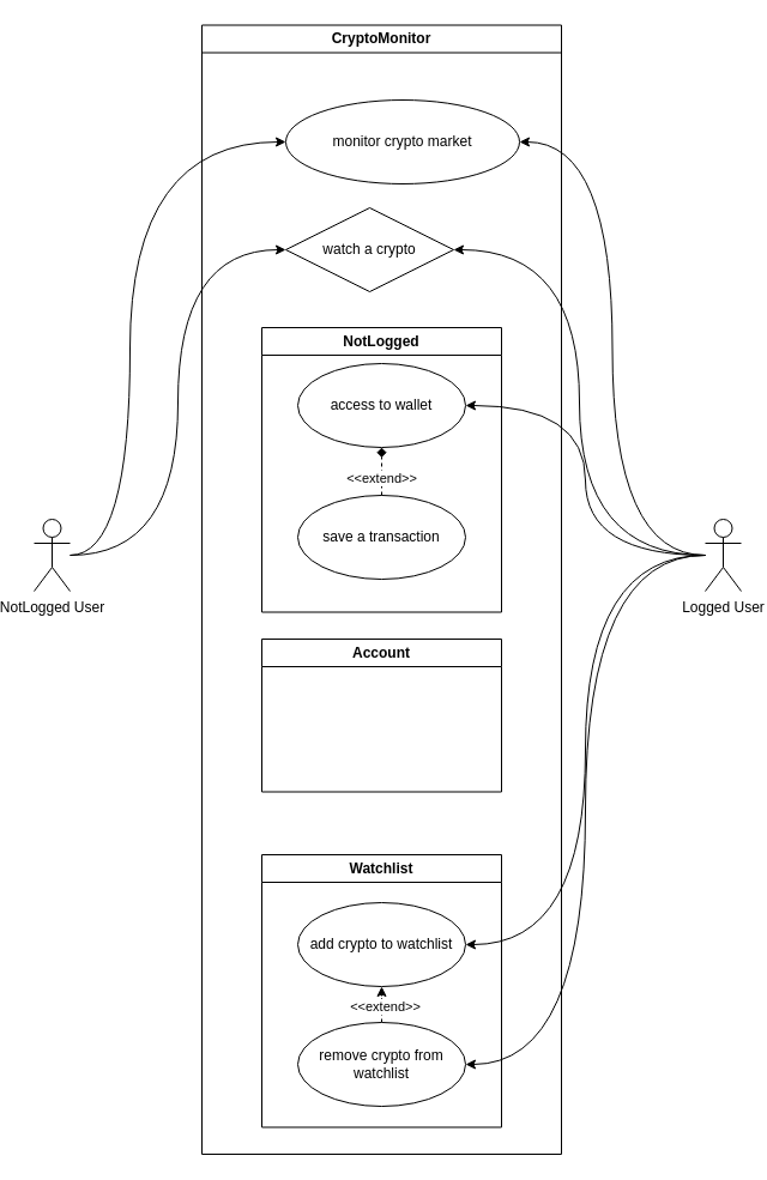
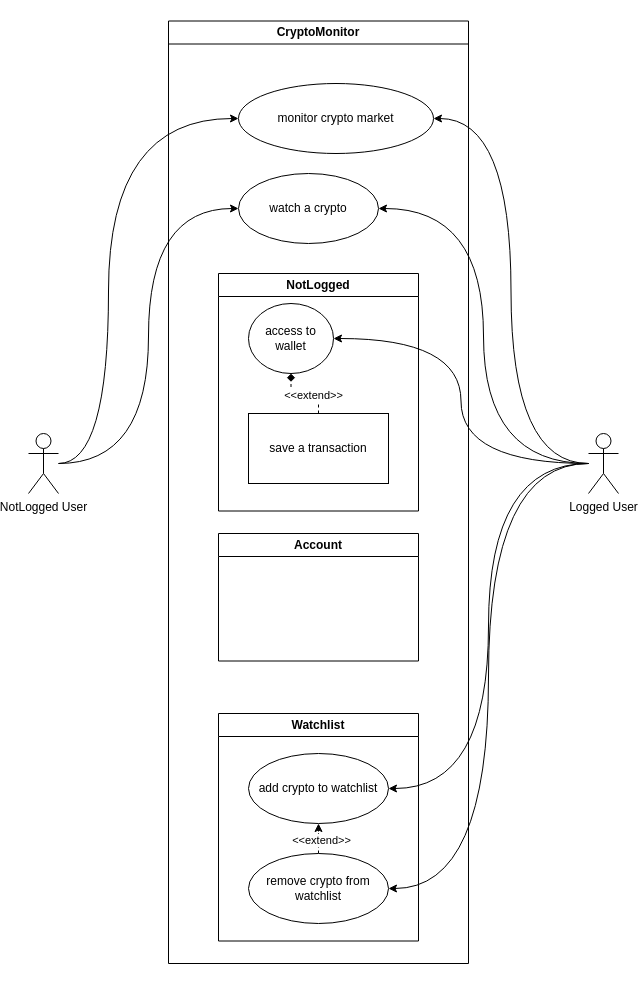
  <mxCell id="0" />
  <mxCell id="1" parent="0" />
  <mxCell id="2" style="edgeStyle=orthogonalEdgeStyle;rounded=0;orthogonalLoop=1;jettySize=auto;html=1;entryX=0;entryY=0.5;entryDx=0;entryDy=0;curved=1;" parent="1" source="4" target="12" edge="1"><mxGeometry relative="1" as="geometry"><Array as="points"><mxPoint x="100" y="463" /><mxPoint x="100" y="118" /></Array></mxGeometry></mxCell>
  <mxCell id="3" style="edgeStyle=orthogonalEdgeStyle;rounded=0;orthogonalLoop=1;jettySize=auto;html=1;entryX=0;entryY=0.5;entryDx=0;entryDy=0;curved=1;" parent="1" source="4" target="13" edge="1"><mxGeometry relative="1" as="geometry" /></mxCell>
  <mxCell id="4" value="NotLogged User" style="shape=umlActor;html=1;verticalLabelPosition=bottom;verticalAlign=top;align=center;" parent="1" vertex="1"><mxGeometry x="20" y="433" width="30" height="60" as="geometry" /></mxCell>
  <mxCell id="5" style="edgeStyle=orthogonalEdgeStyle;rounded=0;orthogonalLoop=1;jettySize=auto;html=1;entryX=1;entryY=0.5;entryDx=0;entryDy=0;curved=1;" parent="1" source="10" target="12" edge="1"><mxGeometry relative="1" as="geometry" /></mxCell>
  <mxCell id="6" style="edgeStyle=orthogonalEdgeStyle;rounded=0;orthogonalLoop=1;jettySize=auto;html=1;entryX=1;entryY=0.5;entryDx=0;entryDy=0;curved=1;" parent="1" source="10" target="13" edge="1"><mxGeometry relative="1" as="geometry" /></mxCell>
  <mxCell id="7" style="edgeStyle=orthogonalEdgeStyle;rounded=0;orthogonalLoop=1;jettySize=auto;html=1;entryX=1;entryY=0.5;entryDx=0;entryDy=0;curved=1;" parent="1" source="10" target="15" edge="1"><mxGeometry relative="1" as="geometry" /></mxCell>
  <mxCell id="8" style="edgeStyle=orthogonalEdgeStyle;rounded=0;orthogonalLoop=1;jettySize=auto;html=1;entryX=1;entryY=0.5;entryDx=0;entryDy=0;curved=1;" parent="1" source="10" target="21" edge="1"><mxGeometry relative="1" as="geometry" /></mxCell>
  <mxCell id="9" style="edgeStyle=orthogonalEdgeStyle;rounded=0;orthogonalLoop=1;jettySize=auto;html=1;entryX=1;entryY=0.5;entryDx=0;entryDy=0;curved=1;" parent="1" source="10" target="24" edge="1"><mxGeometry relative="1" as="geometry" /></mxCell>
  <mxCell id="10" value="Logged User" style="shape=umlActor;html=1;verticalLabelPosition=bottom;verticalAlign=top;align=center;" parent="1" vertex="1"><mxGeometry x="580" y="433" width="30" height="60" as="geometry" /></mxCell>
  <mxCell id="11" value="CryptoMonitor" style="swimlane;whiteSpace=wrap;html=1;" parent="1" vertex="1"><mxGeometry x="160" y="20.5" width="300" height="942.5" as="geometry" /></mxCell>
  <mxCell id="12" value="monitor crypto market" style="ellipse;whiteSpace=wrap;html=1;" parent="11" vertex="1"><mxGeometry x="70" y="62.5" width="195" height="70" as="geometry" /></mxCell>
- <mxCell id="13" value="watch a crypto" style="rhombus;whiteSpace=wrap;html=1;" parent="11" vertex="1"><mxGeometry x="70" y="152.5" width="140" height="70" as="geometry" /></mxCell>
+ <mxCell id="13" value="watch a crypto" style="ellipse;whiteSpace=wrap;html=1;" parent="11" vertex="1"><mxGeometry x="70" y="152.5" width="140" height="70" as="geometry" /></mxCell>
  <mxCell id="14" value="NotLogged" style="swimlane;whiteSpace=wrap;html=1;" parent="11" vertex="1"><mxGeometry x="50" y="252.5" width="200" height="237.5" as="geometry"><mxRectangle x="50" y="252.5" width="70" height="30" as="alternateBounds" /></mxGeometry></mxCell>
- <mxCell id="15" value="access to wallet" style="ellipse;whiteSpace=wrap;html=1;" parent="14" vertex="1"><mxGeometry x="30" y="30" width="140" height="70" as="geometry" /></mxCell>
- <mxCell id="16" value="save a transaction" style="ellipse;whiteSpace=wrap;html=1;" parent="14" vertex="1"><mxGeometry x="30" y="140" width="140" height="70" as="geometry" /></mxCell>
+ <mxCell id="15" value="access to wallet" style="ellipse;whiteSpace=wrap;html=1;" parent="14" vertex="1"><mxGeometry x="30" y="30" width="85" height="70" as="geometry" /></mxCell>
+ <mxCell id="16" value="save a transaction" style="whiteSpace=wrap;html=1;rounded=0;" parent="14" vertex="1"><mxGeometry x="30" y="140" width="140" height="70" as="geometry" /></mxCell>
  <mxCell id="17" style="edgeStyle=orthogonalEdgeStyle;rounded=0;orthogonalLoop=1;jettySize=auto;html=1;entryX=0.5;entryY=1;entryDx=0;entryDy=0;strokeColor=default;dashed=1;endArrow=diamond;" parent="14" source="16" target="15" edge="1"><mxGeometry relative="1" as="geometry" /></mxCell>
  <mxCell id="18" value="&amp;lt;&amp;lt;extend&amp;gt;&amp;gt;" style="edgeLabel;html=1;align=center;verticalAlign=middle;resizable=0;points=[];" parent="17" vertex="1" connectable="0"><mxGeometry x="-0.236" y="1" relative="1" as="geometry"><mxPoint as="offset" /></mxGeometry></mxCell>
  <mxCell id="19" value="Account" style="swimlane;whiteSpace=wrap;html=1;" parent="11" vertex="1"><mxGeometry x="50" y="512.5" width="200" height="127.5" as="geometry" /></mxCell>
  <mxCell id="20" value="Watchlist" style="swimlane;whiteSpace=wrap;html=1;" parent="11" vertex="1"><mxGeometry x="50" y="692.5" width="200" height="227.5" as="geometry" /></mxCell>
  <mxCell id="21" value="add crypto to watchlist" style="ellipse;whiteSpace=wrap;html=1;" parent="20" vertex="1"><mxGeometry x="30" y="40" width="140" height="70" as="geometry" /></mxCell>
  <mxCell id="22" style="edgeStyle=orthogonalEdgeStyle;rounded=0;orthogonalLoop=1;jettySize=auto;html=1;entryX=0.5;entryY=1;entryDx=0;entryDy=0;dashed=1;" parent="20" source="24" target="21" edge="1"><mxGeometry relative="1" as="geometry" /></mxCell>
  <mxCell id="23" value="&amp;lt;&amp;lt;extend&amp;gt;&amp;gt;" style="edgeLabel;html=1;align=center;verticalAlign=middle;resizable=0;points=[];" parent="22" vertex="1" connectable="0"><mxGeometry x="0.05" y="2" relative="1" as="geometry"><mxPoint as="offset" /></mxGeometry></mxCell>
  <mxCell id="24" value="remove crypto from watchlist" style="ellipse;whiteSpace=wrap;html=1;" parent="20" vertex="1"><mxGeometry x="30" y="140" width="140" height="70" as="geometry" /></mxCell>
